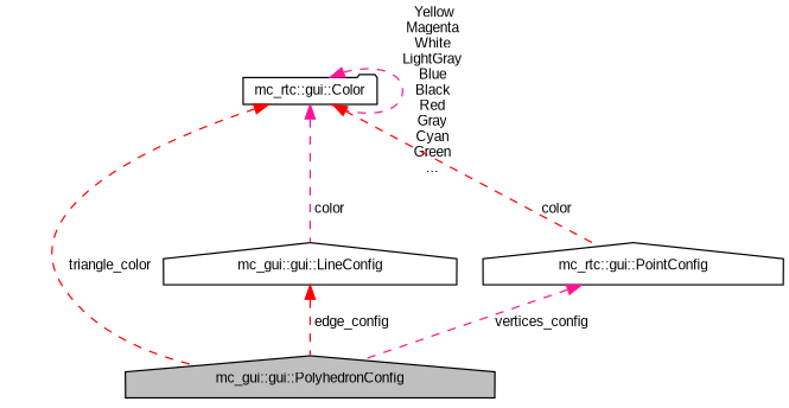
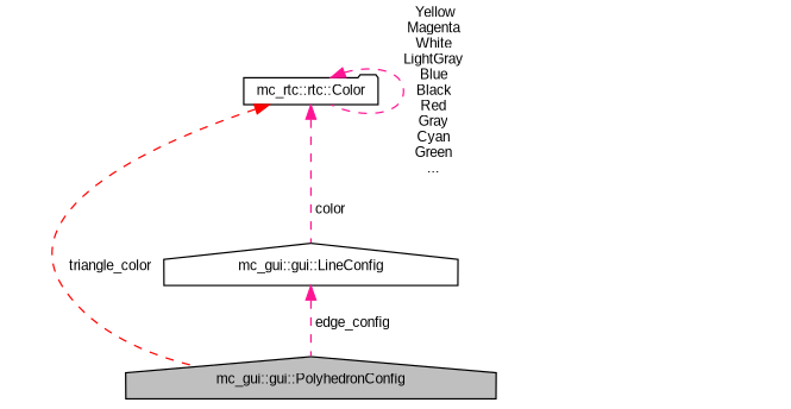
  digraph {
    fontname="Liberation Sans"
    node [color=black fillcolor=white fontname="Liberation Sans" fontsize=10 shape=house style=filled]
    edge [color=deeppink dir=back fontname="Liberation Sans" fontsize=10 labelfontname=Helvetica labelfontsize=10 style=dashed]
    n1 [fillcolor=grey75 fontcolor=black height=0.2 label="mc_gui::gui::PolyhedronConfig" width=0.4]
-   n2 [height=0.2 label="mc_rtc::gui::Color" shape=folder width=0.4]
+   n2 [height=0.2 label="mc_rtc::rtc::Color" shape=folder width=0.4]
    n3 [height=0.2 label="mc_gui::gui::LineConfig" width=0.4]
-   n4 [height=0.2 label="mc_rtc::gui::PointConfig" width=0.4]
    n2 -> n1 [color=red label=" triangle_color"]
    n2 -> n2 [label=" Yellow\nMagenta\nWhite\nLightGray\nBlue\nBlack\nRed\nGray\nCyan\nGreen\n..."]
    n2 -> n3 [label=" color"]
-   n2 -> n4 [color=red label=" color"]
-   n3 -> n1 [color=red label=" edge_config"]
-   n4 -> n1 [label=" vertices_config"]
+   n3 -> n1 [label=" edge_config"]
  }
